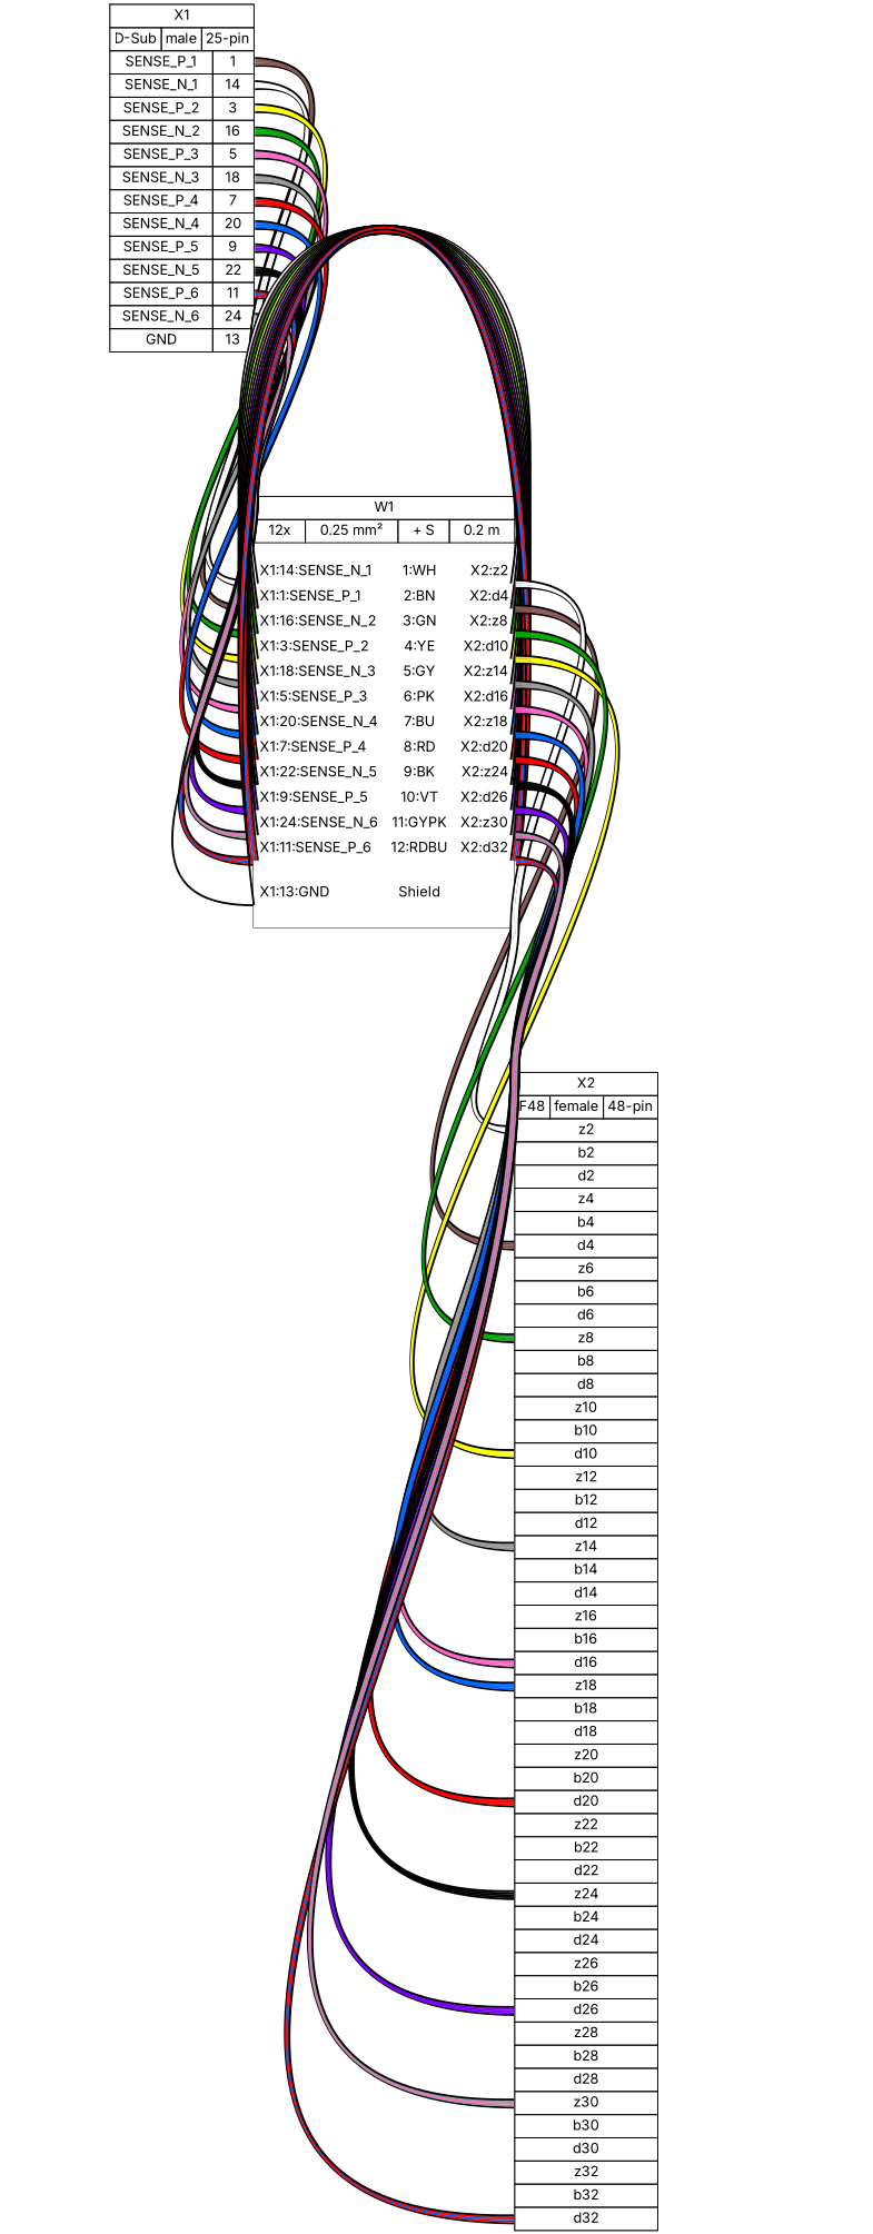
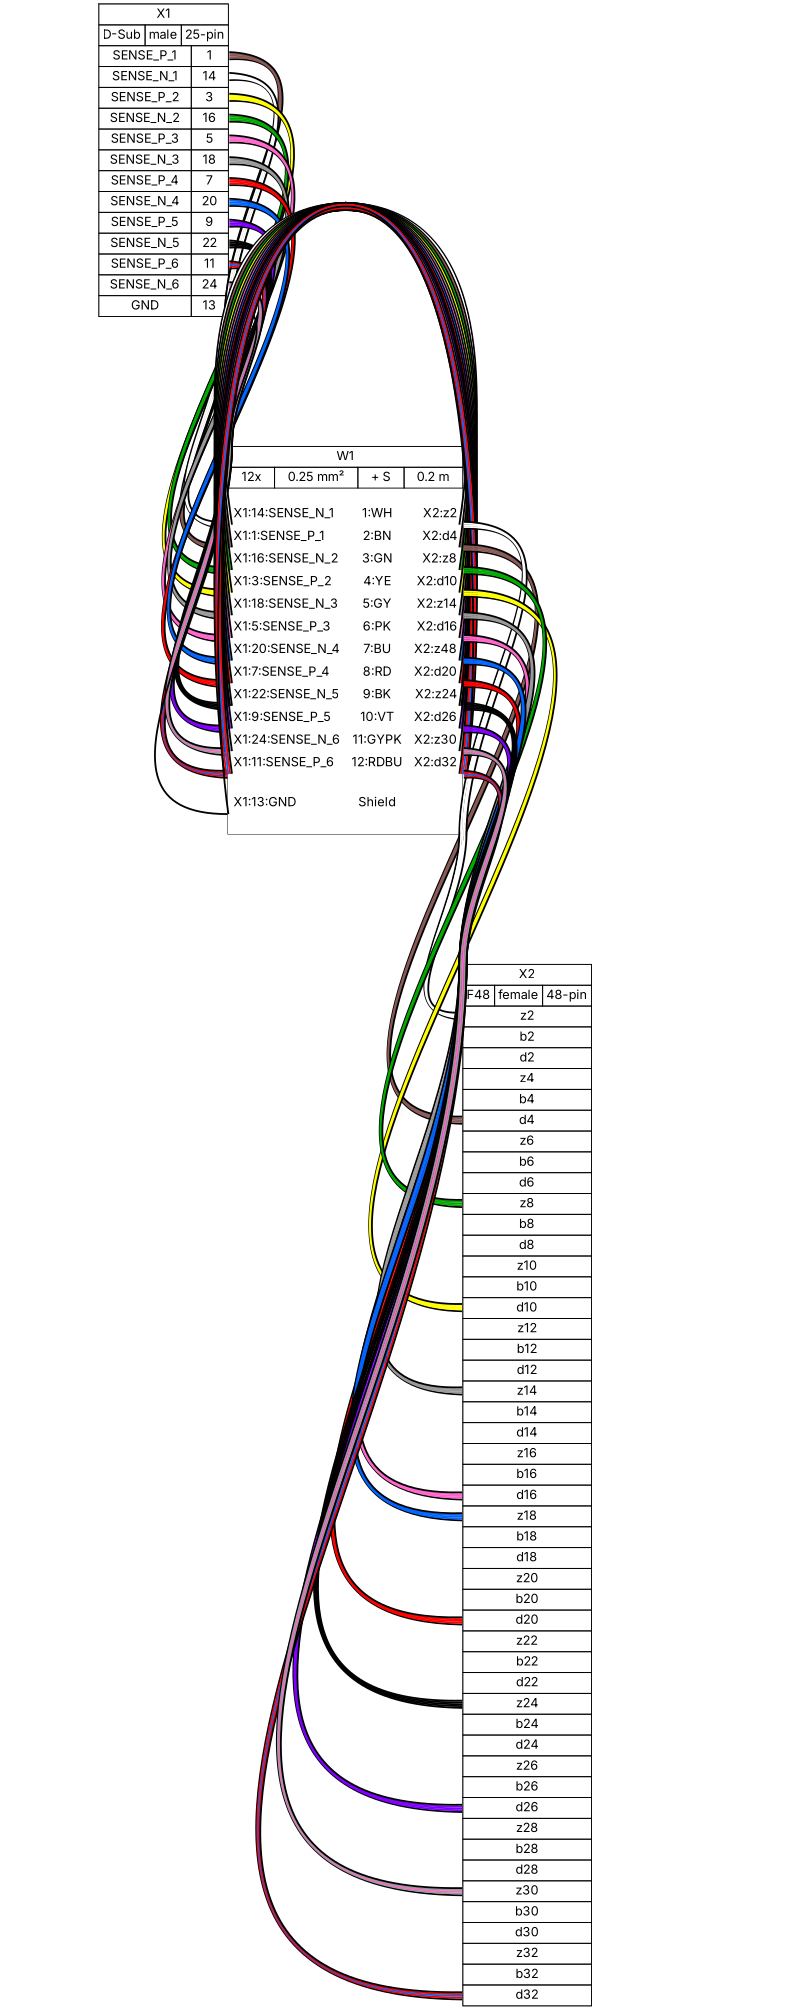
  graph {
    bgcolor="#FFFFFF"
    fontname=Inter
    nodesep=0.33
    rankdir=TB
    ranksep=2
    node [fillcolor="#FFFFFF" fontname=Inter margin=0 shape=box style=filled]
    edge [color="#000000:#895956:#895956:#895956:#000000" fontname=Inter headport="w2:w" style=bold tailport="w1:e"]
    n1 [height=0 label=< <table border="0" cellspacing="0" cellpadding="0" bgcolor="#FFFFFF">  <tr>   <td>    <table border="0" cellborder="1" cellpadding="3" cellspacing="0">     <tr>      <td>X1</td>     </tr>    </table>   </td>  </tr>  <tr>   <td>    <table border="0" cellborder="1" cellpadding="3" cellspacing="0">     <tr>      <td>D-Sub</td>      <td>male</td>      <td>25-pin</td>     </tr>    </table>   </td>  </tr>  <tr>   <td>    <table border="0" cellborder="1" cellpadding="3" cellspacing="0">     <tr>      <td>SENSE_P_1</td>      <td port="p1r">1</td>     </tr>     <tr>      <td>SENSE_N_1</td>      <td port="p2r">14</td>     </tr>     <tr>      <td>SENSE_P_2</td>      <td port="p3r">3</td>     </tr>     <tr>      <td>SENSE_N_2</td>      <td port="p4r">16</td>     </tr>     <tr>      <td>SENSE_P_3</td>      <td port="p5r">5</td>     </tr>     <tr>      <td>SENSE_N_3</td>      <td port="p6r">18</td>     </tr>     <tr>      <td>SENSE_P_4</td>      <td port="p7r">7</td>     </tr>     <tr>      <td>SENSE_N_4</td>      <td port="p8r">20</td>     </tr>     <tr>      <td>SENSE_P_5</td>      <td port="p9r">9</td>     </tr>     <tr>      <td>SENSE_N_5</td>      <td port="p10r">22</td>     </tr>     <tr>      <td>SENSE_P_6</td>      <td port="p11r">11</td>     </tr>     <tr>      <td>SENSE_N_6</td>      <td port="p12r">24</td>     </tr>     <tr>      <td>GND</td>      <td port="p13r">13</td>     </tr>    </table>   </td>  </tr> </table> > width=0]
-   n2 [height=0 label=< <table border="0" cellspacing="0" cellpadding="0" bgcolor="#FFFFFF">  <tr>   <td>    <table border="0" cellborder="1" cellpadding="3" cellspacing="0">     <tr>      <td>W1</td>     </tr>    </table>   </td>  </tr>  <tr>   <td>    <table border="0" cellborder="1" cellpadding="3" cellspacing="0">     <tr>      <td>12x</td>      <td>0.25 mm²</td>      <td>+ S</td>      <td>0.2 m</td>     </tr>    </table>   </td>  </tr>  <tr>   <td>    <table border="0" cellborder="0" cellspacing="0">     <tr>      <td>&nbsp;</td>     </tr>     <tr>      <td align="left"> X1:14:SENSE_N_1</td>      <td> </td>      <td>1:WH</td>      <td> </td>      <td align="right">X2:z2 </td>     </tr>     <tr>      <td border="0" cellspacing="0" cellpadding="0" colspan="5" height="6" port="w1"></td>     </tr>     <tr>      <td align="left"> X1:1:SENSE_P_1</td>      <td> </td>      <td>2:BN</td>      <td> </td>      <td align="right">X2:d4 </td>     </tr>     <tr>      <td border="0" cellspacing="0" cellpadding="0" colspan="5" height="6" port="w2"></td>     </tr>     <tr>      <td align="left"> X1:16:SENSE_N_2</td>      <td> </td>      <td>3:GN</td>      <td> </td>      <td align="right">X2:z8 </td>     </tr>     <tr>      <td border="0" cellspacing="0" cellpadding="0" colspan="5" height="6" port="w3"></td>     </tr>     <tr>      <td align="left"> X1:3:SENSE_P_2</td>      <td> </td>      <td>4:YE</td>      <td> </td>      <td align="right">X2:d10 </td>     </tr>     <tr>      <td border="0" cellspacing="0" cellpadding="0" colspan="5" height="6" port="w4"></td>     </tr>     <tr>      <td align="left"> X1:18:SENSE_N_3</td>      <td> </td>      <td>5:GY</td>      <td> </td>      <td align="right">X2:z14 </td>     </tr>     <tr>      <td border="0" cellspacing="0" cellpadding="0" colspan="5" height="6" port="w5"></td>     </tr>     <tr>      <td align="left"> X1:5:SENSE_P_3</td>      <td> </td>      <td>6:PK</td>      <td> </td>      <td align="right">X2:d16 </td>     </tr>     <tr>      <td border="0" cellspacing="0" cellpadding="0" colspan="5" height="6" port="w6"></td>     </tr>     <tr>      <td align="left"> X1:20:SENSE_N_4</td>      <td> </td>      <td>7:BU</td>      <td> </td>      <td align="right">X2:z18 </td>     </tr>     <tr>      <td border="0" cellspacing="0" cellpadding="0" colspan="5" height="6" port="w7"></td>     </tr>     <tr>      <td align="left"> X1:7:SENSE_P_4</td>      <td> </td>      <td>8:RD</td>      <td> </td>      <td align="right">X2:d20 </td>     </tr>     <tr>      <td border="0" cellspacing="0" cellpadding="0" colspan="5" height="6" port="w8"></td>     </tr>     <tr>      <td align="left"> X1:22:SENSE_N_5</td>      <td> </td>      <td>9:BK</td>      <td> </td>      <td align="right">X2:z24 </td>     </tr>     <tr>      <td border="0" cellspacing="0" cellpadding="0" colspan="5" height="6" port="w9"></td>     </tr>     <tr>      <td align="left"> X1:9:SENSE_P_5</td>      <td> </td>      <td>10:VT</td>      <td> </td>      <td align="right">X2:d26 </td>     </tr>     <tr>      <td border="0" cellspacing="0" cellpadding="0" colspan="5" height="6" port="w10"></td>     </tr>     <tr>      <td align="left"> X1:24:SENSE_N_6</td>      <td> </td>      <td>11:GYPK</td>      <td> </td>      <td align="right">X2:z30 </td>     </tr>     <tr>      <td border="0" cellspacing="0" cellpadding="0" colspan="5" height="6" port="w11"></td>     </tr>     <tr>      <td align="left"> X1:11:SENSE_P_6</td>      <td> </td>      <td>12:RDBU</td>      <td> </td>      <td align="right">X2:d32 </td>     </tr>     <tr>      <td border="0" cellspacing="0" cellpadding="0" colspan="5" height="6" port="w12"></td>     </tr>     <tr>      <td>&nbsp;</td>     </tr>     <tr>      <td align="left"> X1:13:GND</td>      <td> </td>      <td>Shield</td>      <td> </td>      <td align="right"> </td>     </tr>     <tr>      <td border="0" cellspacing="0" cellpadding="0" colspan="5" height="6" port="w13"></td>     </tr>     <tr>      <td>&nbsp;</td>     </tr>    </table>   </td>  </tr> </table> > width=0]
+   n2 [height=0 label=< <table border="0" cellspacing="0" cellpadding="0" bgcolor="#FFFFFF">  <tr>   <td>    <table border="0" cellborder="1" cellpadding="3" cellspacing="0">     <tr>      <td>W1</td>     </tr>    </table>   </td>  </tr>  <tr>   <td>    <table border="0" cellborder="1" cellpadding="3" cellspacing="0">     <tr>      <td>12x</td>      <td>0.25 mm²</td>      <td>+ S</td>      <td>0.2 m</td>     </tr>    </table>   </td>  </tr>  <tr>   <td>    <table border="0" cellborder="0" cellspacing="0">     <tr>      <td>&nbsp;</td>     </tr>     <tr>      <td align="left"> X1:14:SENSE_N_1</td>      <td> </td>      <td>1:WH</td>      <td> </td>      <td align="right">X2:z2 </td>     </tr>     <tr>      <td border="0" cellspacing="0" cellpadding="0" colspan="5" height="6" port="w1"></td>     </tr>     <tr>      <td align="left"> X1:1:SENSE_P_1</td>      <td> </td>      <td>2:BN</td>      <td> </td>      <td align="right">X2:d4 </td>     </tr>     <tr>      <td border="0" cellspacing="0" cellpadding="0" colspan="5" height="6" port="w2"></td>     </tr>     <tr>      <td align="left"> X1:16:SENSE_N_2</td>      <td> </td>      <td>3:GN</td>      <td> </td>      <td align="right">X2:z8 </td>     </tr>     <tr>      <td border="0" cellspacing="0" cellpadding="0" colspan="5" height="6" port="w3"></td>     </tr>     <tr>      <td align="left"> X1:3:SENSE_P_2</td>      <td> </td>      <td>4:YE</td>      <td> </td>      <td align="right">X2:d10 </td>     </tr>     <tr>      <td border="0" cellspacing="0" cellpadding="0" colspan="5" height="6" port="w4"></td>     </tr>     <tr>      <td align="left"> X1:18:SENSE_N_3</td>      <td> </td>      <td>5:GY</td>      <td> </td>      <td align="right">X2:z14 </td>     </tr>     <tr>      <td border="0" cellspacing="0" cellpadding="0" colspan="5" height="6" port="w5"></td>     </tr>     <tr>      <td align="left"> X1:5:SENSE_P_3</td>      <td> </td>      <td>6:PK</td>      <td> </td>      <td align="right">X2:d16 </td>     </tr>     <tr>      <td border="0" cellspacing="0" cellpadding="0" colspan="5" height="6" port="w6"></td>     </tr>     <tr>      <td align="left"> X1:20:SENSE_N_4</td>      <td> </td>      <td>7:BU</td>      <td> </td>      <td align="right">X2:z48 </td>     </tr>     <tr>      <td border="0" cellspacing="0" cellpadding="0" colspan="5" height="6" port="w7"></td>     </tr>     <tr>      <td align="left"> X1:7:SENSE_P_4</td>      <td> </td>      <td>8:RD</td>      <td> </td>      <td align="right">X2:d20 </td>     </tr>     <tr>      <td border="0" cellspacing="0" cellpadding="0" colspan="5" height="6" port="w8"></td>     </tr>     <tr>      <td align="left"> X1:22:SENSE_N_5</td>      <td> </td>      <td>9:BK</td>      <td> </td>      <td align="right">X2:z24 </td>     </tr>     <tr>      <td border="0" cellspacing="0" cellpadding="0" colspan="5" height="6" port="w9"></td>     </tr>     <tr>      <td align="left"> X1:9:SENSE_P_5</td>      <td> </td>      <td>10:VT</td>      <td> </td>      <td align="right">X2:d26 </td>     </tr>     <tr>      <td border="0" cellspacing="0" cellpadding="0" colspan="5" height="6" port="w10"></td>     </tr>     <tr>      <td align="left"> X1:24:SENSE_N_6</td>      <td> </td>      <td>11:GYPK</td>      <td> </td>      <td align="right">X2:z30 </td>     </tr>     <tr>      <td border="0" cellspacing="0" cellpadding="0" colspan="5" height="6" port="w11"></td>     </tr>     <tr>      <td align="left"> X1:11:SENSE_P_6</td>      <td> </td>      <td>12:RDBU</td>      <td> </td>      <td align="right">X2:d32 </td>     </tr>     <tr>      <td border="0" cellspacing="0" cellpadding="0" colspan="5" height="6" port="w12"></td>     </tr>     <tr>      <td>&nbsp;</td>     </tr>     <tr>      <td align="left"> X1:13:GND</td>      <td> </td>      <td>Shield</td>      <td> </td>      <td align="right"> </td>     </tr>     <tr>      <td border="0" cellspacing="0" cellpadding="0" colspan="5" height="6" port="w13"></td>     </tr>     <tr>      <td>&nbsp;</td>     </tr>    </table>   </td>  </tr> </table> > width=0]
    n3 [height=0 label=< <table border="0" cellspacing="0" cellpadding="0" bgcolor="#FFFFFF">  <tr>   <td>    <table border="0" cellborder="1" cellpadding="3" cellspacing="0">     <tr>      <td>X2</td>     </tr>    </table>   </td>  </tr>  <tr>   <td>    <table border="0" cellborder="1" cellpadding="3" cellspacing="0">     <tr>      <td>F48</td>      <td>female</td>      <td>48-pin</td>     </tr>    </table>   </td>  </tr>  <tr>   <td>    <table border="0" cellborder="1" cellpadding="3" cellspacing="0">     <tr>      <td port="p1l">z2</td>           </tr>     <tr>      <td port="p2l">b2</td>           </tr>     <tr>      <td port="p3l">d2</td>           </tr>     <tr>      <td port="p4l">z4</td>           </tr>     <tr>      <td port="p5l">b4</td>           </tr>     <tr>      <td port="p6l">d4</td>           </tr>     <tr>      <td port="p7l">z6</td>           </tr>     <tr>      <td port="p8l">b6</td>           </tr>     <tr>      <td port="p9l">d6</td>           </tr>     <tr>      <td port="p10l">z8</td>           </tr>     <tr>      <td port="p11l">b8</td>           </tr>     <tr>      <td port="p12l">d8</td>           </tr>     <tr>      <td port="p13l">z10</td>           </tr>     <tr>      <td port="p14l">b10</td>           </tr>     <tr>      <td port="p15l">d10</td>           </tr>     <tr>      <td port="p16l">z12</td>           </tr>     <tr>      <td port="p17l">b12</td>           </tr>     <tr>      <td port="p18l">d12</td>           </tr>     <tr>      <td port="p19l">z14</td>           </tr>     <tr>      <td port="p20l">b14</td>           </tr>     <tr>      <td port="p21l">d14</td>           </tr>     <tr>      <td port="p22l">z16</td>           </tr>     <tr>      <td port="p23l">b16</td>           </tr>     <tr>      <td port="p24l">d16</td>           </tr>     <tr>      <td port="p25l">z18</td>           </tr>     <tr>      <td port="p26l">b18</td>           </tr>     <tr>      <td port="p27l">d18</td>           </tr>     <tr>      <td port="p28l">z20</td>           </tr>     <tr>      <td port="p29l">b20</td>           </tr>     <tr>      <td port="p30l">d20</td>           </tr>     <tr>      <td port="p31l">z22</td>           </tr>     <tr>      <td port="p32l">b22</td>           </tr>     <tr>      <td port="p33l">d22</td>           </tr>     <tr>      <td port="p34l">z24</td>           </tr>     <tr>      <td port="p35l">b24</td>           </tr>     <tr>      <td port="p36l">d24</td>           </tr>     <tr>      <td port="p37l">z26</td>           </tr>     <tr>      <td port="p38l">b26</td>           </tr>     <tr>      <td port="p39l">d26</td>           </tr>     <tr>      <td port="p40l">z28</td>           </tr>     <tr>      <td port="p41l">b28</td>           </tr>     <tr>      <td port="p42l">d28</td>           </tr>     <tr>      <td port="p43l">z30</td>           </tr>     <tr>      <td port="p44l">b30</td>           </tr>     <tr>      <td port="p45l">d30</td>           </tr>     <tr>      <td port="p46l">z32</td>           </tr>     <tr>      <td port="p47l">b32</td>           </tr>     <tr>      <td port="p48l">d32</td>           </tr>    </table>   </td>  </tr> </table> > width=0]
    n1 -- n2 [tailport="p1r:e"]
    n1 -- n2 [color="#000000:#FFFFFF:#FFFFFF:#FFFFFF:#000000" headport="w1:w" tailport="p2r:e"]
    n1 -- n2 [color="#000000:#FFFF00:#FFFF00:#FFFF00:#000000" headport="w4:w" tailport="p3r:e"]
    n1 -- n2 [color="#000000:#00AA00:#00AA00:#00AA00:#000000" headport="w3:w" tailport="p4r:e"]
    n1 -- n2 [color="#000000:#FF66CC:#FF66CC:#FF66CC:#000000" headport="w6:w" tailport="p5r:e"]
    n1 -- n2 [color="#000000:#999999:#999999:#999999:#000000" headport="w5:w" tailport="p6r:e"]
    n1 -- n2 [color="#000000:#FF0000:#FF0000:#FF0000:#000000" headport="w8:w" tailport="p7r:e"]
    n1 -- n2 [color="#000000:#0066FF:#0066FF:#0066FF:#000000" headport="w7:w" tailport="p8r:e"]
    n1 -- n2 [color="#000000:#8000FF:#8000FF:#8000FF:#000000" headport="w10:w" tailport="p9r:e"]
    n1 -- n2 [color="#000000:#000000:#000000:#000000:#000000" headport="w9:w" tailport="p10r:e"]
    n1 -- n2 [color="#000000:#FF0000:#0066FF:#FF0000:#000000" headport="w12:w" tailport="p11r:e"]
    n1 -- n2 [color="#000000:#999999:#FF66CC:#999999:#000000" headport="w11:w" tailport="p12r:e"]
    n1 -- n2 [color="#000000" headport="w13:w" tailport="p13r:e"]
    n2 -- n2 [color="#000000:#FFFFFF:#FFFFFF:#FFFFFF:#000000" headport="w1:w" straight=straight]
    n2 -- n2 [straight=straight tailport="w2:e"]
    n2 -- n2 [color="#000000:#00AA00:#00AA00:#00AA00:#000000" headport="w3:w" straight=straight tailport="w3:e"]
    n2 -- n2 [color="#000000:#FFFF00:#FFFF00:#FFFF00:#000000" headport="w4:w" straight=straight tailport="w4:e"]
    n2 -- n2 [color="#000000:#999999:#999999:#999999:#000000" headport="w5:w" straight=straight tailport="w5:e"]
    n2 -- n2 [color="#000000:#FF66CC:#FF66CC:#FF66CC:#000000" headport="w6:w" straight=straight tailport="w6:e"]
    n2 -- n2 [color="#000000:#0066FF:#0066FF:#0066FF:#000000" headport="w7:w" straight=straight tailport="w7:e"]
    n2 -- n2 [color="#000000:#FF0000:#FF0000:#FF0000:#000000" headport="w8:w" straight=straight tailport="w8:e"]
    n2 -- n2 [color="#000000:#000000:#000000:#000000:#000000" headport="w9:w" straight=straight tailport="w9:e"]
    n2 -- n2 [color="#000000:#8000FF:#8000FF:#8000FF:#000000" headport="w10:w" straight=straight tailport="w10:e"]
    n2 -- n2 [color="#000000:#999999:#FF66CC:#999999:#000000" headport="w11:w" straight=straight tailport="w11:e"]
    n2 -- n2 [color="#000000:#FF0000:#0066FF:#FF0000:#000000" headport="w12:w" straight=straight tailport="w12:e"]
    n2 -- n2 [color="#000000" headport="w13:w" straight=straight tailport="w13:e"]
    n2 -- n3 [headport="p6l:w" tailport="w2:e"]
    n2 -- n3 [color="#000000:#FFFFFF:#FFFFFF:#FFFFFF:#000000" headport="p1l:w"]
    n2 -- n3 [color="#000000:#FFFF00:#FFFF00:#FFFF00:#000000" headport="p15l:w" tailport="w4:e"]
    n2 -- n3 [color="#000000:#00AA00:#00AA00:#00AA00:#000000" headport="p10l:w" tailport="w3:e"]
    n2 -- n3 [color="#000000:#FF66CC:#FF66CC:#FF66CC:#000000" headport="p24l:w" tailport="w6:e"]
    n2 -- n3 [color="#000000:#999999:#999999:#999999:#000000" headport="p19l:w" tailport="w5:e"]
    n2 -- n3 [color="#000000:#FF0000:#FF0000:#FF0000:#000000" headport="p30l:w" tailport="w8:e"]
    n2 -- n3 [color="#000000:#0066FF:#0066FF:#0066FF:#000000" headport="p25l:w" tailport="w7:e"]
    n2 -- n3 [color="#000000:#8000FF:#8000FF:#8000FF:#000000" headport="p39l:w" tailport="w10:e"]
    n2 -- n3 [color="#000000:#000000:#000000:#000000:#000000" headport="p34l:w" tailport="w9:e"]
    n2 -- n3 [color="#000000:#FF0000:#0066FF:#FF0000:#000000" headport="p48l:w" tailport="w12:e"]
    n2 -- n3 [color="#000000:#999999:#FF66CC:#999999:#000000" headport="p43l:w" tailport="w11:e"]
  }
